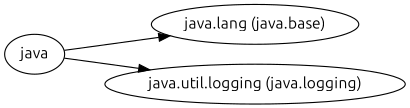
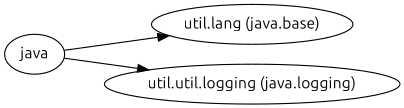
  digraph {
    fontname=Ubuntu
    rankdir=LR
    node [fontname=Ubuntu]
    edge [fontname=Ubuntu]
    n1 [label=java]
-   "java.lang (java.base)"
-   "java.util.logging (java.logging)"
+   "java.lang (java.base)" [label="util.lang (java.base)"]
+   "java.util.logging (java.logging)" [label="util.util.logging (java.logging)"]
    n1 -> "java.lang (java.base)"
    n1 -> "java.util.logging (java.logging)"
  }
